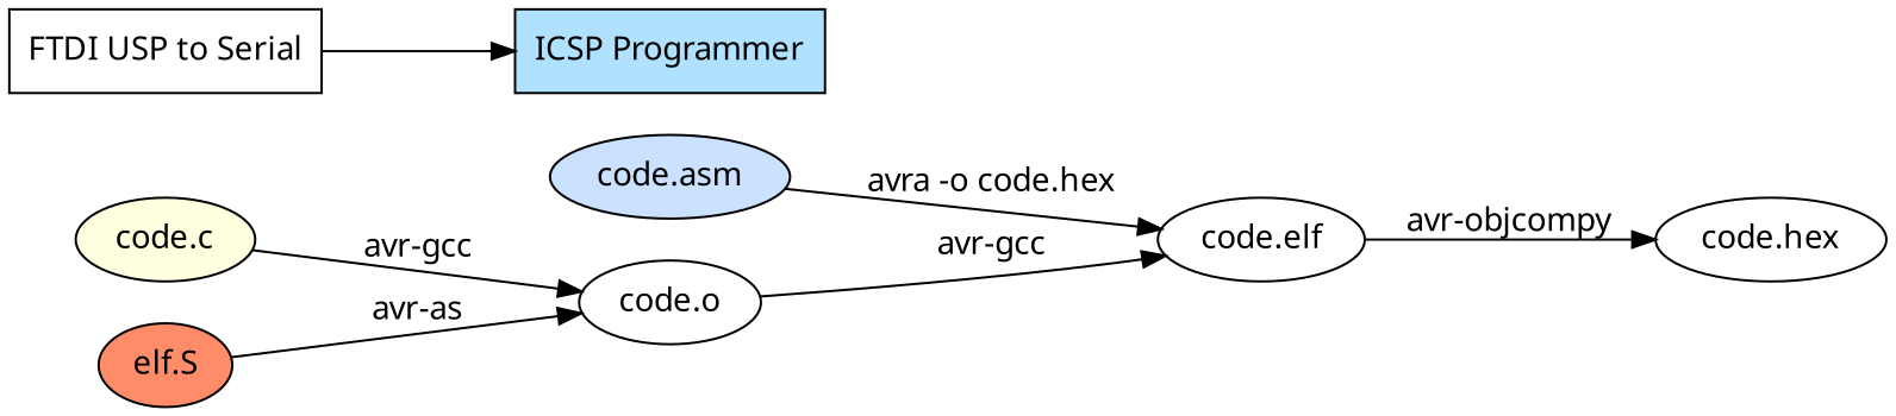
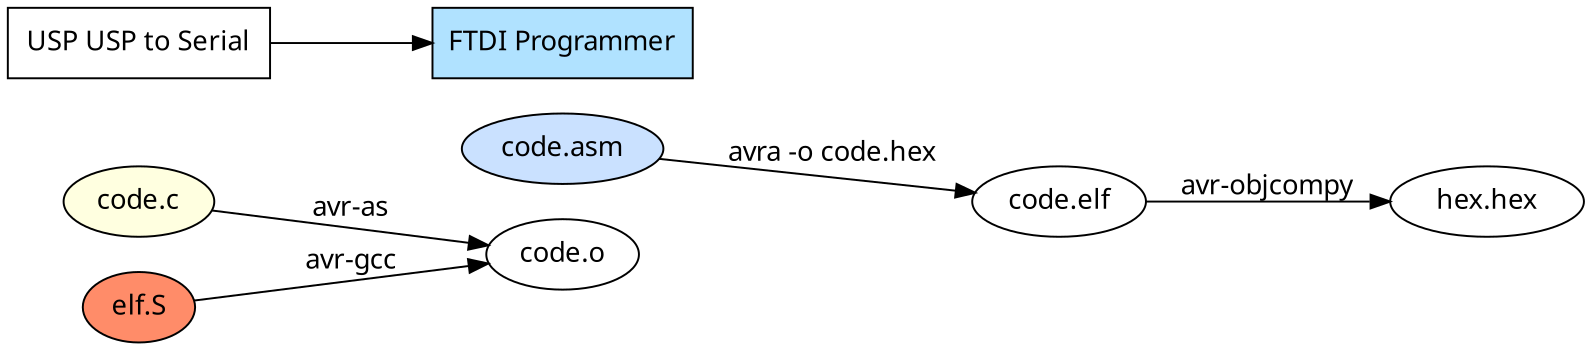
  digraph {
    fontname="Noto Sans"
    rankdir=LR
    node [fontname="Noto Sans"]
    edge [fontname="Noto Sans"]
    "code.o"
    "code.elf"
-   "code.hex"
+   "code.hex" [label="hex.hex"]
    "code.asm" [fillcolor=lightsteelblue1 style=filled]
-   "FTDI USP to Serial" [shape=box]
-   "ICSP Programmer" [fillcolor=lightskyblue1 shape=box style=filled]
+   "FTDI USP to Serial" [shape=box label="USP USP to Serial"]
+   "ICSP Programmer" [fillcolor=lightskyblue1 shape=box style=filled label="FTDI Programmer"]
    "code.c" [fillcolor=lightyellow1 style=filled]
    n8 [fillcolor=salmon1 label="elf.S" style=filled]
    subgraph sub_1 {
      color=darkgreen
      "code.o"
      "code.elf"
      "code.hex"
    }
-   "code.o" -> "code.elf" [label="avr-gcc"]
    "code.elf" -> "code.hex" [label="avr-objcompy"]
    "code.asm" -> "code.elf" [label="avra -o code.hex"]
    "FTDI USP to Serial" -> "ICSP Programmer"
-   "code.c" -> "code.o" [label="avr-gcc"]
-   n8 -> "code.o" [label="avr-as"]
+   "code.c" -> "code.o" [label="avr-as"]
+   n8 -> "code.o" [label="avr-gcc"]
  }
